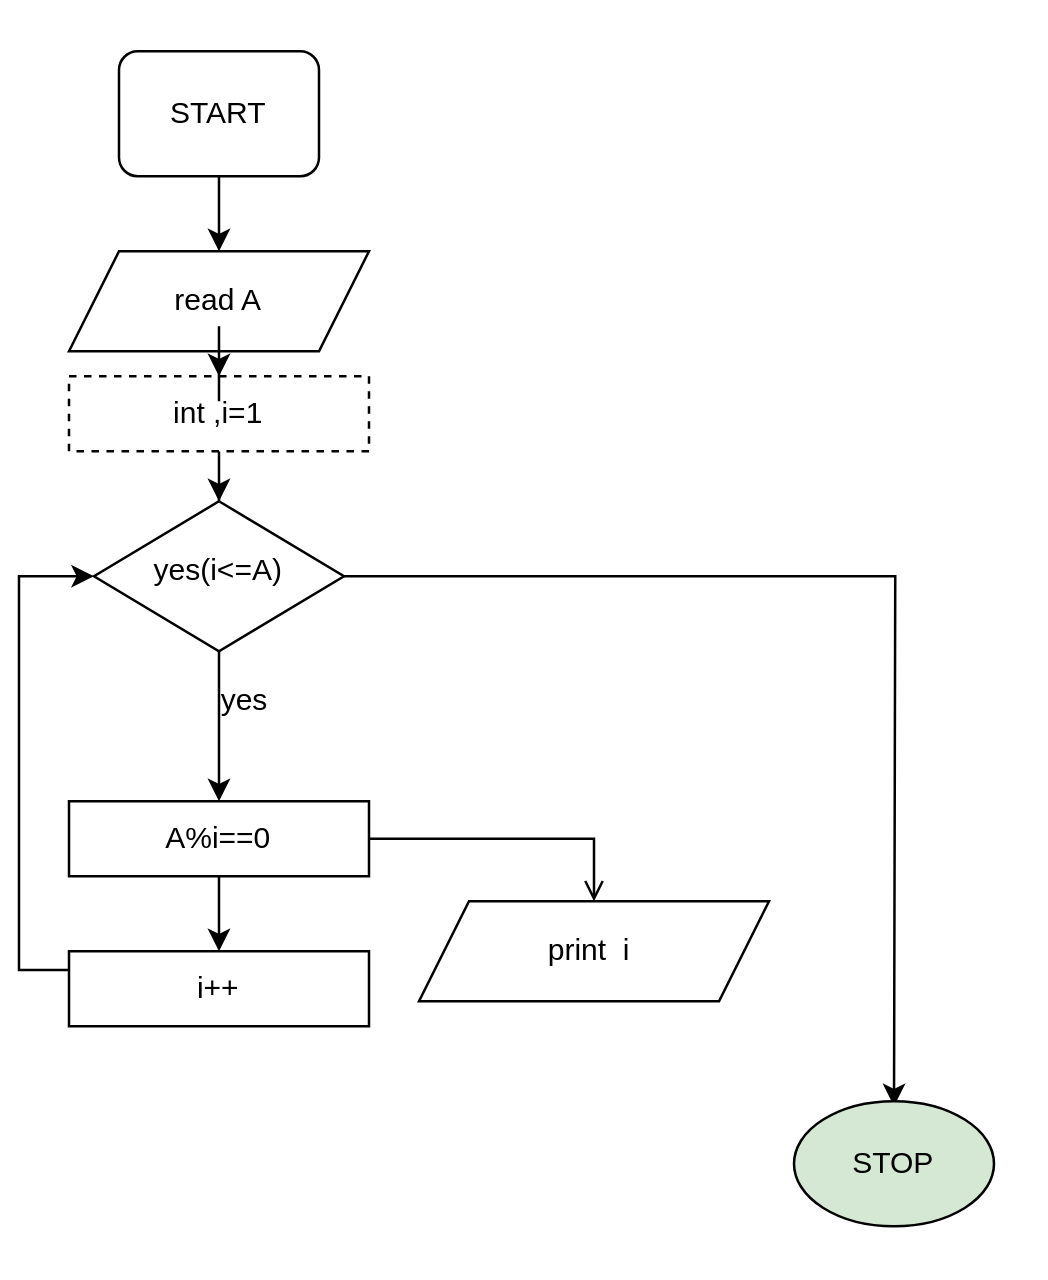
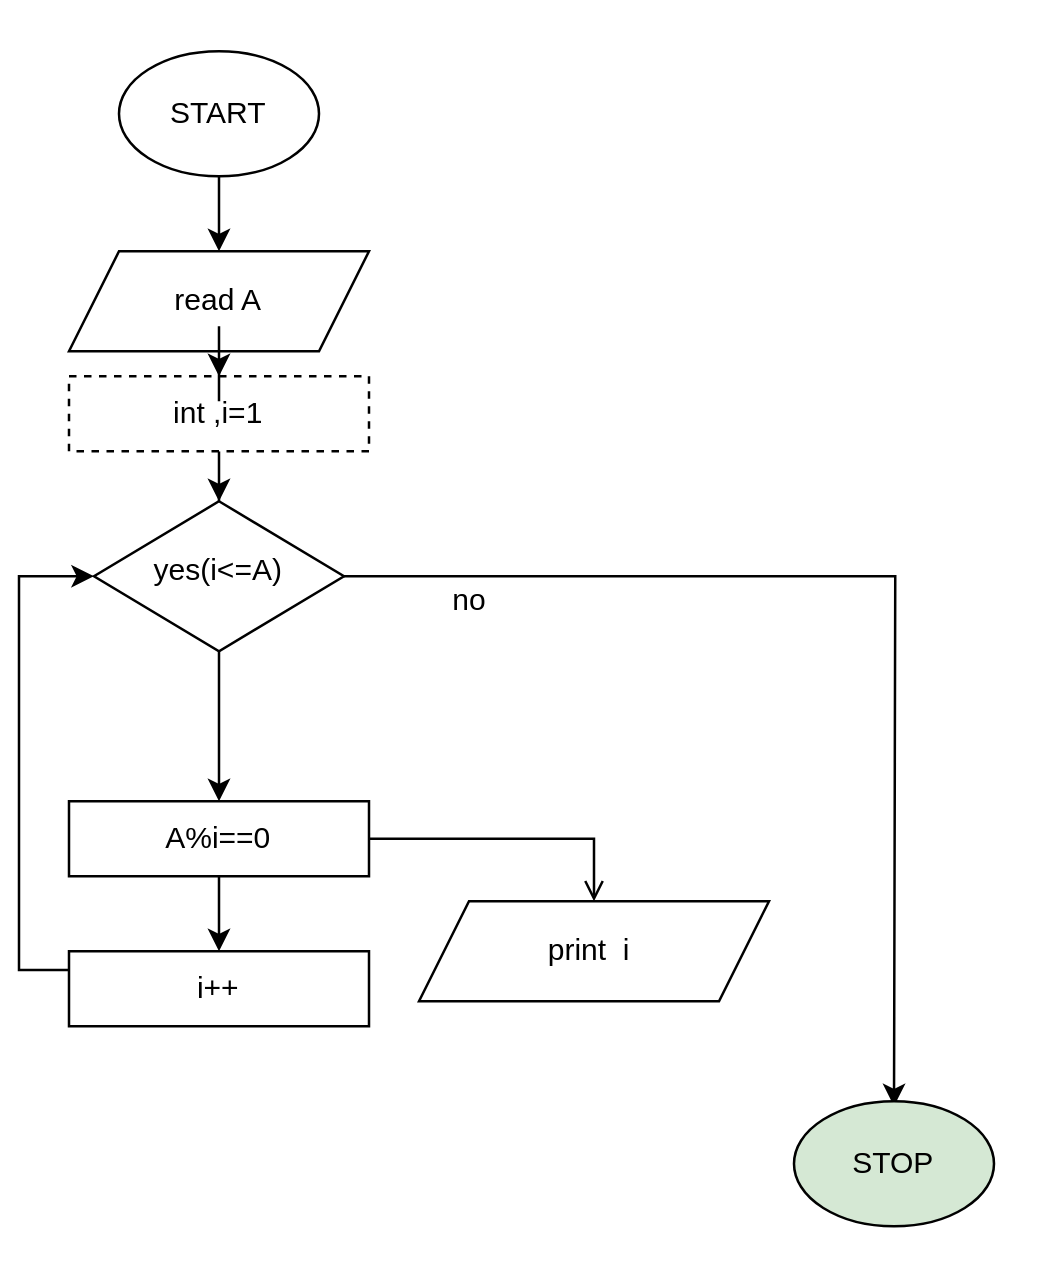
  <mxCell id="0" />
  <mxCell id="1" parent="0" />
  <mxCell id="2" style="edgeStyle=orthogonalEdgeStyle;rounded=0;orthogonalLoop=1;jettySize=auto;html=1;exitX=1;exitY=0.5;exitDx=0;exitDy=0;" edge="1" parent="1" source="3"><mxGeometry relative="1" as="geometry"><mxPoint x="350" y="442" as="targetPoint" /></mxGeometry></mxCell>
  <mxCell id="3" value="yes(i&amp;lt;=A)" style="rhombus;whiteSpace=wrap;html=1;shadow=0;fontFamily=Helvetica;fontSize=12;align=center;strokeWidth=1;spacing=6;spacingTop=-4;" vertex="1" parent="1"><mxGeometry x="30" y="200" width="100" height="60" as="geometry" /></mxCell>
  <mxCell id="4" style="edgeStyle=orthogonalEdgeStyle;rounded=0;orthogonalLoop=1;jettySize=auto;html=1;entryX=0.5;entryY=0;entryDx=0;entryDy=0;" edge="1" parent="1" source="5"><mxGeometry relative="1" as="geometry"><mxPoint x="80" y="100" as="targetPoint" /></mxGeometry></mxCell>
- <mxCell id="5" value="START" style="whiteSpace=wrap;html=1;rounded=1;" vertex="1" parent="1"><mxGeometry x="40" y="20" width="80" height="50" as="geometry" /></mxCell>
+ <mxCell id="5" value="START" style="ellipse;whiteSpace=wrap;html=1;" vertex="1" parent="1"><mxGeometry x="40" y="20" width="80" height="50" as="geometry" /></mxCell>
  <mxCell id="6" value="STOP" style="ellipse;whiteSpace=wrap;html=1;fillColor=#d5e8d4;" vertex="1" parent="1"><mxGeometry x="310" y="440" width="80" height="50" as="geometry" /></mxCell>
  <mxCell id="7" style="edgeStyle=orthogonalEdgeStyle;rounded=0;orthogonalLoop=1;jettySize=auto;html=1;" edge="1" parent="1" source="12" target="3"><mxGeometry relative="1" as="geometry"><mxPoint x="80" y="160" as="targetPoint" /></mxGeometry></mxCell>
  <mxCell id="8" value="&lt;span&gt;read A&lt;/span&gt;" style="shape=parallelogram;perimeter=parallelogramPerimeter;whiteSpace=wrap;html=1;fixedSize=1;" vertex="1" parent="1"><mxGeometry x="20" y="100" width="120" height="40" as="geometry" /></mxCell>
- <mxCell id="9" value="yes" style="text;html=1;align=center;verticalAlign=middle;resizable=0;points=[];autosize=1;" vertex="1" parent="1"><mxGeometry x="75" y="270" width="30" height="20" as="geometry" /></mxCell>
  <mxCell id="10" style="edgeStyle=orthogonalEdgeStyle;rounded=0;orthogonalLoop=1;jettySize=auto;html=1;entryX=0.5;entryY=0;entryDx=0;entryDy=0;" edge="1" parent="1"><mxGeometry relative="1" as="geometry"><mxPoint x="80" y="330" as="sourcePoint" /><mxPoint x="80" y="340" as="targetPoint" /></mxGeometry></mxCell>
+ <mxCell id="11" value="no" style="text;html=1;align=center;verticalAlign=middle;resizable=0;points=[];autosize=1;" vertex="1" parent="1"><mxGeometry x="165" y="230" width="30" height="20" as="geometry" /></mxCell>
  <mxCell id="12" value="int ,i=1" style="rounded=0;whiteSpace=wrap;html=1;dashed=1;" vertex="1" parent="1"><mxGeometry x="20" y="150" width="120" height="30" as="geometry" /></mxCell>
  <mxCell id="13" style="edgeStyle=orthogonalEdgeStyle;rounded=0;orthogonalLoop=1;jettySize=auto;html=1;entryX=0.5;entryY=0;entryDx=0;entryDy=0;" edge="1" parent="1" source="8" target="12"><mxGeometry relative="1" as="geometry"><mxPoint x="80" y="190" as="targetPoint" /><mxPoint x="80" y="140" as="sourcePoint" /></mxGeometry></mxCell>
  <mxCell id="14" style="edgeStyle=orthogonalEdgeStyle;rounded=0;orthogonalLoop=1;jettySize=auto;html=1;exitX=1;exitY=0.5;exitDx=0;exitDy=0;entryX=0.5;entryY=0;entryDx=0;entryDy=0;endArrow=open;" edge="1" parent="1" source="16" target="18"><mxGeometry relative="1" as="geometry" /></mxCell>
  <mxCell id="15" style="edgeStyle=orthogonalEdgeStyle;rounded=0;orthogonalLoop=1;jettySize=auto;html=1;entryX=0.5;entryY=0;entryDx=0;entryDy=0;" edge="1" parent="1" source="16" target="20"><mxGeometry relative="1" as="geometry" /></mxCell>
  <mxCell id="16" value="A%i==0&lt;br&gt;" style="rounded=0;whiteSpace=wrap;html=1;" vertex="1" parent="1"><mxGeometry x="20" y="320" width="120" height="30" as="geometry" /></mxCell>
  <mxCell id="17" style="edgeStyle=orthogonalEdgeStyle;rounded=0;orthogonalLoop=1;jettySize=auto;html=1;exitX=0.5;exitY=1;exitDx=0;exitDy=0;entryX=0.5;entryY=0;entryDx=0;entryDy=0;" edge="1" parent="1" source="3" target="16"><mxGeometry relative="1" as="geometry"><mxPoint x="80" y="260" as="sourcePoint" /><mxPoint x="80" y="340" as="targetPoint" /></mxGeometry></mxCell>
  <mxCell id="18" value="&lt;span&gt;print&amp;nbsp; i&amp;nbsp;&lt;/span&gt;" style="shape=parallelogram;perimeter=parallelogramPerimeter;whiteSpace=wrap;html=1;fixedSize=1;" vertex="1" parent="1"><mxGeometry x="160" y="360" width="140" height="40" as="geometry" /></mxCell>
  <mxCell id="19" style="edgeStyle=orthogonalEdgeStyle;rounded=0;orthogonalLoop=1;jettySize=auto;html=1;exitX=0;exitY=0.25;exitDx=0;exitDy=0;entryX=0;entryY=0.5;entryDx=0;entryDy=0;" edge="1" parent="1" source="20" target="3"><mxGeometry relative="1" as="geometry" /></mxCell>
  <mxCell id="20" value="&lt;span&gt;i++&lt;/span&gt;" style="rounded=0;whiteSpace=wrap;html=1;" vertex="1" parent="1"><mxGeometry x="20" y="380" width="120" height="30" as="geometry" /></mxCell>
